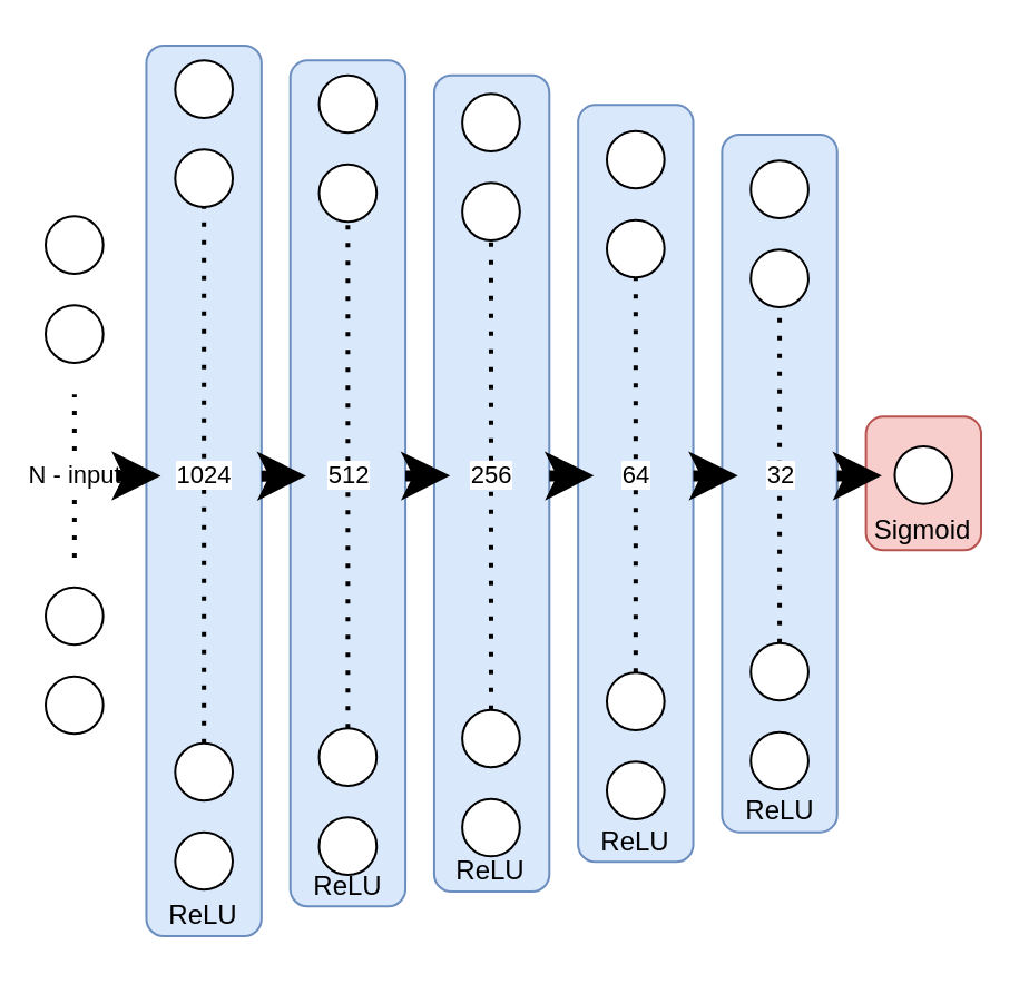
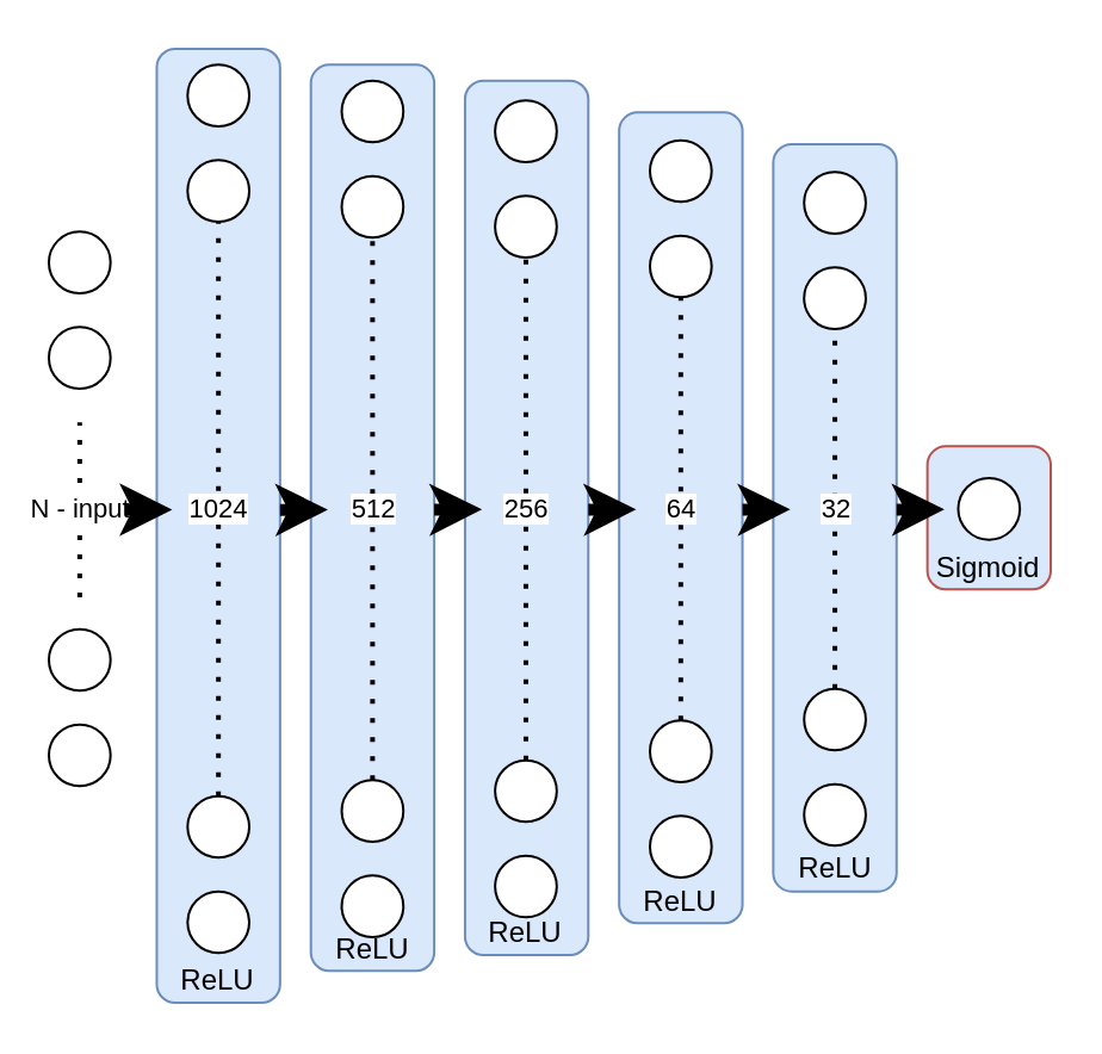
  <mxCell id="0" />
  <mxCell id="1" parent="0" />
  <mxCell id="2" value="" style="group" vertex="1" connectable="0" parent="1"><mxGeometry x="20" y="20" width="420" height="400" as="geometry" /></mxCell>
- <mxCell id="3" value="Sigmoid" style="rounded=1;whiteSpace=wrap;html=1;verticalAlign=bottom;fillColor=#f8cecc;strokeColor=#b85450;" parent="2" vertex="1"><mxGeometry x="368.308" y="166.667" width="51.692" height="60.0" as="geometry" /></mxCell>
+ <mxCell id="3" value="Sigmoid" style="rounded=1;whiteSpace=wrap;html=1;verticalAlign=bottom;fillColor=#dae8fc;strokeColor=#b85450;" parent="2" vertex="1"><mxGeometry x="368.308" y="166.667" width="51.692" height="60.0" as="geometry" /></mxCell>
  <mxCell id="4" value="ReLU" style="rounded=1;whiteSpace=wrap;html=1;verticalAlign=bottom;fillColor=#dae8fc;strokeColor=#6c8ebf;" parent="2" vertex="1"><mxGeometry x="303.692" y="40.0" width="51.692" height="313.333" as="geometry" /></mxCell>
  <mxCell id="5" value="ReLU" style="rounded=1;whiteSpace=wrap;html=1;verticalAlign=bottom;fillColor=#dae8fc;strokeColor=#6c8ebf;" parent="2" vertex="1"><mxGeometry x="239.077" y="26.667" width="51.692" height="340" as="geometry" /></mxCell>
  <mxCell id="6" value="ReLU" style="rounded=1;whiteSpace=wrap;html=1;verticalAlign=bottom;fillColor=#dae8fc;strokeColor=#6c8ebf;" parent="2" vertex="1"><mxGeometry x="174.462" y="13.333" width="51.692" height="366.667" as="geometry" /></mxCell>
  <mxCell id="7" value="ReLU" style="rounded=1;whiteSpace=wrap;html=1;verticalAlign=bottom;fillColor=#dae8fc;strokeColor=#6c8ebf;" parent="2" vertex="1"><mxGeometry x="109.846" y="6.667" width="51.692" height="380.0" as="geometry" /></mxCell>
  <mxCell id="8" value="ReLU" style="rounded=1;whiteSpace=wrap;html=1;verticalAlign=bottom;fillColor=#dae8fc;strokeColor=#6c8ebf;" parent="2" vertex="1"><mxGeometry x="45.231" width="51.692" height="400.0" as="geometry" /></mxCell>
  <mxCell id="9" value="" style="ellipse;whiteSpace=wrap;html=1;aspect=fixed;" parent="2" vertex="1"><mxGeometry y="76.667" width="25.846" height="25.846" as="geometry" /></mxCell>
  <mxCell id="10" value="" style="ellipse;whiteSpace=wrap;html=1;aspect=fixed;" parent="2" vertex="1"><mxGeometry y="116.667" width="25.846" height="25.846" as="geometry" /></mxCell>
  <mxCell id="11" value="" style="ellipse;whiteSpace=wrap;html=1;aspect=fixed;" parent="2" vertex="1"><mxGeometry y="243.333" width="25.846" height="25.846" as="geometry" /></mxCell>
  <mxCell id="12" value="" style="ellipse;whiteSpace=wrap;html=1;aspect=fixed;" parent="2" vertex="1"><mxGeometry y="283.333" width="25.846" height="25.846" as="geometry" /></mxCell>
  <mxCell id="13" value="N - input" style="endArrow=none;dashed=1;html=1;dashPattern=1 3;strokeWidth=2;" parent="2" edge="1"><mxGeometry width="50" height="50" relative="1" as="geometry"><mxPoint x="12.923" y="230.0" as="sourcePoint" /><mxPoint x="12.923" y="156.667" as="targetPoint" /></mxGeometry></mxCell>
  <mxCell id="14" value="" style="ellipse;whiteSpace=wrap;html=1;aspect=fixed;" parent="2" vertex="1"><mxGeometry x="58.154" y="6.667" width="25.846" height="25.846" as="geometry" /></mxCell>
  <mxCell id="15" value="" style="ellipse;whiteSpace=wrap;html=1;aspect=fixed;" parent="2" vertex="1"><mxGeometry x="58.154" y="46.667" width="25.846" height="25.846" as="geometry" /></mxCell>
  <mxCell id="16" value="" style="ellipse;whiteSpace=wrap;html=1;aspect=fixed;" parent="2" vertex="1"><mxGeometry x="58.154" y="313.333" width="25.846" height="25.846" as="geometry" /></mxCell>
  <mxCell id="17" value="" style="ellipse;whiteSpace=wrap;html=1;aspect=fixed;" parent="2" vertex="1"><mxGeometry x="58.154" y="353.333" width="25.846" height="25.846" as="geometry" /></mxCell>
  <mxCell id="18" value="1024" style="endArrow=none;dashed=1;html=1;dashPattern=1 3;strokeWidth=2;entryX=0.5;entryY=1;entryDx=0;entryDy=0;exitX=0.5;exitY=0;exitDx=0;exitDy=0;" parent="2" source="16" target="15" edge="1"><mxGeometry width="50" height="50" relative="1" as="geometry"><mxPoint x="71.077" y="300.0" as="sourcePoint" /><mxPoint x="71.077" y="80.0" as="targetPoint" /></mxGeometry></mxCell>
  <mxCell id="19" value="" style="ellipse;whiteSpace=wrap;html=1;aspect=fixed;" parent="2" vertex="1"><mxGeometry x="122.769" y="13.333" width="25.846" height="25.846" as="geometry" /></mxCell>
  <mxCell id="20" value="" style="ellipse;whiteSpace=wrap;html=1;aspect=fixed;" parent="2" vertex="1"><mxGeometry x="122.769" y="53.333" width="25.846" height="25.846" as="geometry" /></mxCell>
  <mxCell id="21" value="" style="ellipse;whiteSpace=wrap;html=1;aspect=fixed;" parent="2" vertex="1"><mxGeometry x="122.769" y="306.667" width="25.846" height="25.846" as="geometry" /></mxCell>
  <mxCell id="22" value="" style="ellipse;whiteSpace=wrap;html=1;aspect=fixed;" parent="2" vertex="1"><mxGeometry x="122.769" y="346.667" width="25.846" height="25.846" as="geometry" /></mxCell>
  <mxCell id="23" value="512" style="endArrow=none;dashed=1;html=1;dashPattern=1 3;strokeWidth=2;entryX=0.5;entryY=1;entryDx=0;entryDy=0;exitX=0.5;exitY=0;exitDx=0;exitDy=0;" parent="2" source="21" target="20" edge="1"><mxGeometry width="50" height="50" relative="1" as="geometry"><mxPoint x="135.692" y="286.667" as="sourcePoint" /><mxPoint x="135.692" y="93.333" as="targetPoint" /></mxGeometry></mxCell>
  <mxCell id="24" value="" style="ellipse;whiteSpace=wrap;html=1;aspect=fixed;" parent="2" vertex="1"><mxGeometry x="187.062" y="21.667" width="25.846" height="25.846" as="geometry" /></mxCell>
  <mxCell id="25" value="" style="ellipse;whiteSpace=wrap;html=1;aspect=fixed;" parent="2" vertex="1"><mxGeometry x="187.062" y="61.667" width="25.846" height="25.846" as="geometry" /></mxCell>
  <mxCell id="26" value="" style="ellipse;whiteSpace=wrap;html=1;aspect=fixed;" parent="2" vertex="1"><mxGeometry x="187.062" y="298.333" width="25.846" height="25.846" as="geometry" /></mxCell>
  <mxCell id="27" value="" style="ellipse;whiteSpace=wrap;html=1;aspect=fixed;" parent="2" vertex="1"><mxGeometry x="187.062" y="338.333" width="25.846" height="25.846" as="geometry" /></mxCell>
  <mxCell id="28" value="256" style="endArrow=none;dashed=1;html=1;dashPattern=1 3;strokeWidth=2;exitX=0.5;exitY=0;exitDx=0;exitDy=0;entryX=0.5;entryY=1;entryDx=0;entryDy=0;" parent="2" source="26" target="25" edge="1"><mxGeometry width="50" height="50" relative="1" as="geometry"><mxPoint x="199.985" y="288.333" as="sourcePoint" /><mxPoint x="199.985" y="95.0" as="targetPoint" /></mxGeometry></mxCell>
  <mxCell id="29" value="" style="ellipse;whiteSpace=wrap;html=1;aspect=fixed;" parent="2" vertex="1"><mxGeometry x="252.0" y="38.333" width="25.846" height="25.846" as="geometry" /></mxCell>
  <mxCell id="30" value="" style="ellipse;whiteSpace=wrap;html=1;aspect=fixed;" parent="2" vertex="1"><mxGeometry x="252.0" y="78.333" width="25.846" height="25.846" as="geometry" /></mxCell>
  <mxCell id="31" value="" style="ellipse;whiteSpace=wrap;html=1;aspect=fixed;" parent="2" vertex="1"><mxGeometry x="252.0" y="281.667" width="25.846" height="25.846" as="geometry" /></mxCell>
  <mxCell id="32" value="" style="ellipse;whiteSpace=wrap;html=1;aspect=fixed;" parent="2" vertex="1"><mxGeometry x="252.0" y="321.667" width="25.846" height="25.846" as="geometry" /></mxCell>
  <mxCell id="33" value="64" style="endArrow=none;dashed=1;html=1;dashPattern=1 3;strokeWidth=2;exitX=0.5;exitY=0;exitDx=0;exitDy=0;entryX=0.5;entryY=1;entryDx=0;entryDy=0;" parent="2" source="31" target="30" edge="1"><mxGeometry width="50" height="50" relative="1" as="geometry"><mxPoint x="264.6" y="265.0" as="sourcePoint" /><mxPoint x="264.6" y="118.333" as="targetPoint" /></mxGeometry></mxCell>
  <mxCell id="34" value="" style="ellipse;whiteSpace=wrap;html=1;aspect=fixed;" parent="2" vertex="1"><mxGeometry x="316.615" y="51.667" width="25.846" height="25.846" as="geometry" /></mxCell>
  <mxCell id="35" value="" style="ellipse;whiteSpace=wrap;html=1;aspect=fixed;" parent="2" vertex="1"><mxGeometry x="316.615" y="91.667" width="25.846" height="25.846" as="geometry" /></mxCell>
  <mxCell id="36" value="" style="ellipse;whiteSpace=wrap;html=1;aspect=fixed;" parent="2" vertex="1"><mxGeometry x="316.615" y="268.333" width="25.846" height="25.846" as="geometry" /></mxCell>
  <mxCell id="37" value="" style="ellipse;whiteSpace=wrap;html=1;aspect=fixed;" parent="2" vertex="1"><mxGeometry x="316.615" y="308.333" width="25.846" height="25.846" as="geometry" /></mxCell>
  <mxCell id="38" value="32" style="endArrow=none;dashed=1;html=1;dashPattern=1 3;strokeWidth=2;exitX=0.5;exitY=0;exitDx=0;exitDy=0;" parent="2" source="36" target="35" edge="1"><mxGeometry width="50" height="50" relative="1" as="geometry"><mxPoint x="329.215" y="245.0" as="sourcePoint" /><mxPoint x="329.215" y="138.333" as="targetPoint" /></mxGeometry></mxCell>
  <mxCell id="39" value="" style="ellipse;whiteSpace=wrap;html=1;aspect=fixed;" parent="2" vertex="1"><mxGeometry x="381.231" y="180" width="25.846" height="25.846" as="geometry" /></mxCell>
  <mxCell id="40" value="" style="endArrow=classic;html=1;strokeWidth=5;" parent="2" edge="1"><mxGeometry width="50" height="50" relative="1" as="geometry"><mxPoint x="32.308" y="193.24" as="sourcePoint" /><mxPoint x="51.692" y="193.24" as="targetPoint" /><Array as="points"><mxPoint x="45.231" y="193.24" /></Array></mxGeometry></mxCell>
  <mxCell id="41" value="" style="endArrow=classic;html=1;entryX=0.013;entryY=0.483;entryDx=0;entryDy=0;entryPerimeter=0;strokeWidth=5;" parent="2" edge="1"><mxGeometry width="50" height="50" relative="1" as="geometry"><mxPoint x="96.923" y="193.353" as="sourcePoint" /><mxPoint x="116.98" y="193.22" as="targetPoint" /></mxGeometry></mxCell>
  <mxCell id="42" value="" style="endArrow=classic;html=1;entryX=0.013;entryY=0.483;entryDx=0;entryDy=0;entryPerimeter=0;strokeWidth=5;" parent="2" edge="1"><mxGeometry width="50" height="50" relative="1" as="geometry"><mxPoint x="161.538" y="193.273" as="sourcePoint" /><mxPoint x="181.595" y="193.14" as="targetPoint" /></mxGeometry></mxCell>
  <mxCell id="43" value="" style="endArrow=classic;html=1;entryX=0.013;entryY=0.483;entryDx=0;entryDy=0;entryPerimeter=0;strokeWidth=5;" parent="2" edge="1"><mxGeometry width="50" height="50" relative="1" as="geometry"><mxPoint x="226.154" y="193.273" as="sourcePoint" /><mxPoint x="246.21" y="193.14" as="targetPoint" /></mxGeometry></mxCell>
  <mxCell id="44" value="" style="endArrow=classic;html=1;entryX=0.013;entryY=0.483;entryDx=0;entryDy=0;entryPerimeter=0;strokeWidth=5;" parent="2" edge="1"><mxGeometry width="50" height="50" relative="1" as="geometry"><mxPoint x="290.769" y="193.273" as="sourcePoint" /><mxPoint x="310.826" y="193.14" as="targetPoint" /></mxGeometry></mxCell>
  <mxCell id="45" value="" style="endArrow=classic;html=1;entryX=0.013;entryY=0.483;entryDx=0;entryDy=0;entryPerimeter=0;strokeWidth=5;" parent="2" edge="1"><mxGeometry width="50" height="50" relative="1" as="geometry"><mxPoint x="355.385" y="193.273" as="sourcePoint" /><mxPoint x="375.441" y="193.14" as="targetPoint" /></mxGeometry></mxCell>
